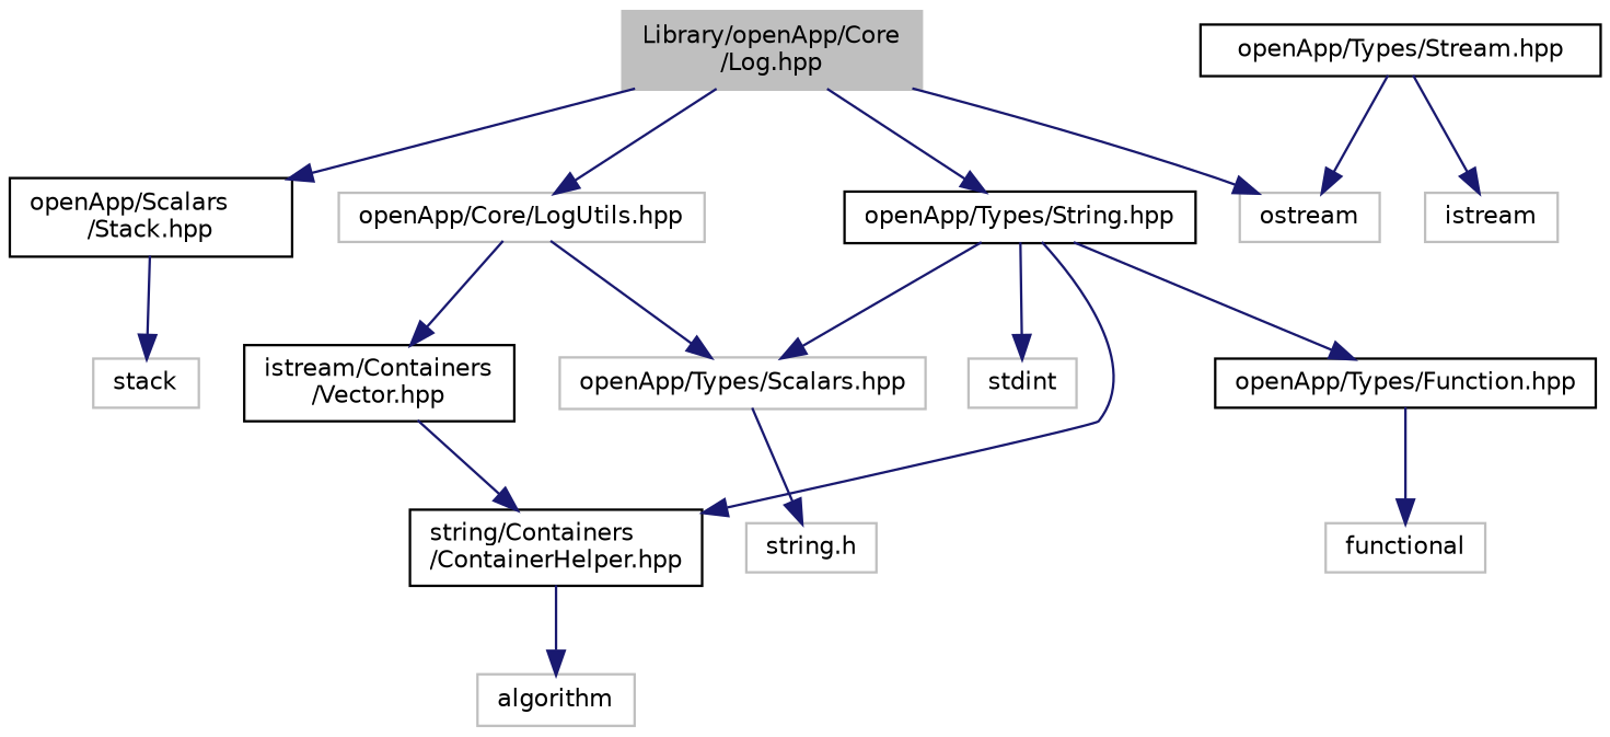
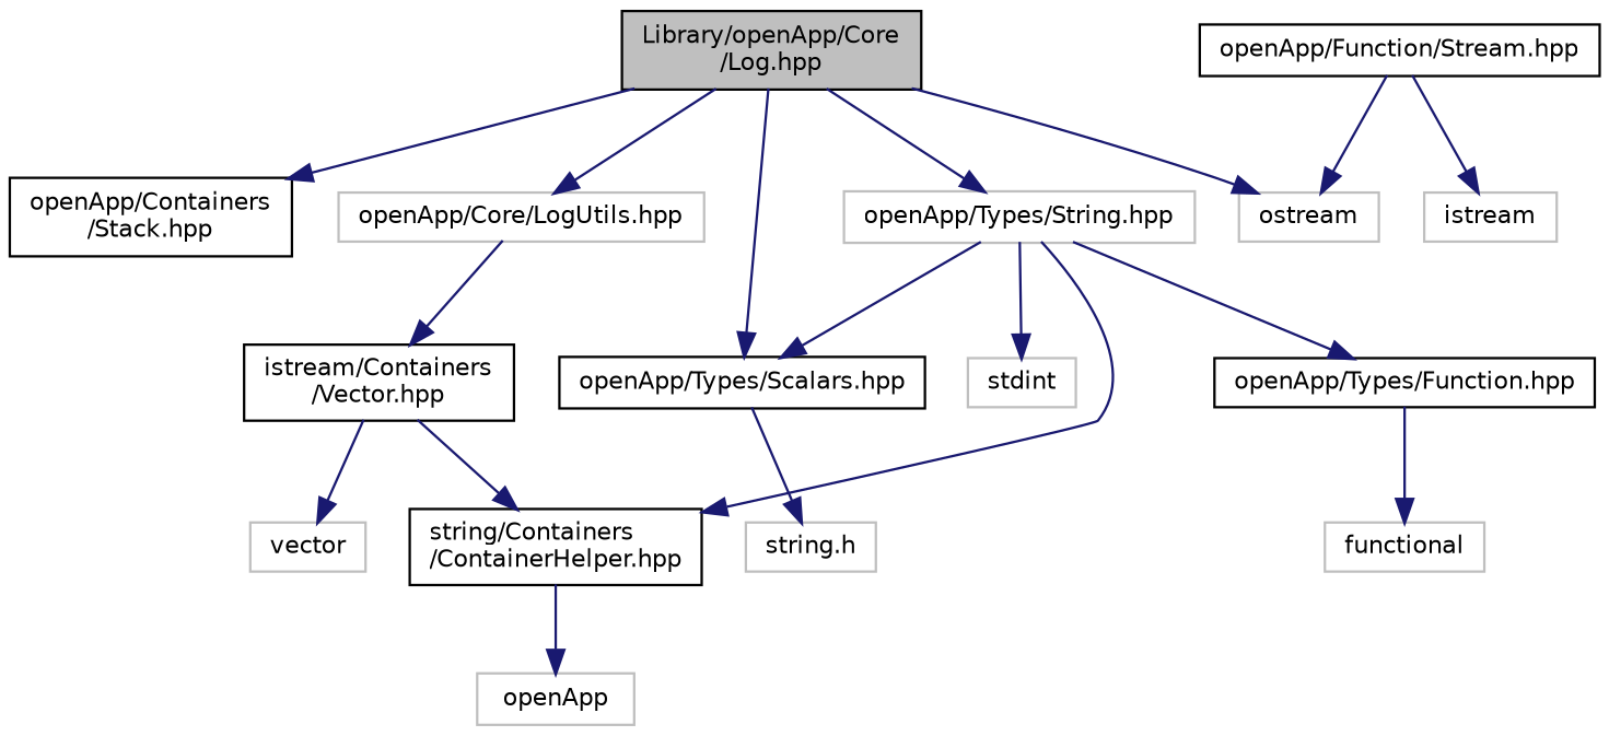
  digraph {
    node [color=grey75 fillcolor=white fontname=Helvetica fontsize=10 shape=record style=filled]
    edge [color=midnightblue fontname=Helvetica fontsize=10 labelfontname=Helvetica labelfontsize=10 style=solid]
-   n1 [fillcolor=grey75 fontcolor=black height=0.2 label="Library/openApp/Core\l/Log.hpp" width=0.4]
-   n2 [color=black height=0.2 label="openApp/Types/String.hpp" width=0.4]
+   n1 [color=black fillcolor=grey75 fontcolor=black height=0.2 label="Library/openApp/Core\l/Log.hpp" width=0.4]
+   n2 [height=0.2 label="openApp/Types/String.hpp" width=0.4]
    n3 [height=0.2 label="openApp/Core/LogUtils.hpp" width=0.4]
-   n4 [color=black height=0.2 label="openApp/Scalars\l/Stack.hpp" width=0.4]
+   n4 [color=black height=0.2 label="openApp/Containers\l/Stack.hpp" width=0.4]
    n5 [height=0.2 label=ostream width=0.4]
    n6 [height=0.2 label=stdint width=0.4]
-   n7 [height=0.2 label="openApp/Types/Scalars.hpp" width=0.4]
+   n7 [color=black height=0.2 label="openApp/Types/Scalars.hpp" width=0.4]
    n8 [color=black height=0.2 label="openApp/Types/Function.hpp" width=0.4]
    n9 [color=black height=0.2 label="string/Containers\l/ContainerHelper.hpp" width=0.4]
-   n10 [color=black height=0.2 label="openApp/Types/Stream.hpp" width=0.4]
+   n10 [color=black height=0.2 label="openApp/Function/Stream.hpp" width=0.4]
    n11 [height=0.2 label=istream width=0.4]
    n12 [color=black height=0.2 label="istream/Containers\l/Vector.hpp" width=0.4]
-   n13 [height=0.2 label=stack width=0.4]
    n14 [height=0.2 label="string.h" width=0.4]
    n15 [height=0.2 label=functional width=0.4]
-   n16 [height=0.2 label=algorithm width=0.4]
+   n16 [height=0.2 label=openApp width=0.4]
+   n17 [height=0.2 label=vector width=0.4]
    n1 -> n2
    n1 -> n3
    n1 -> n4
    n1 -> n5
    n2 -> n6
    n2 -> n7
    n2 -> n8
    n2 -> n9
-   n3 -> n7
+   n1 -> n7
    n3 -> n12
-   n4 -> n13
    n7 -> n14
    n8 -> n15
    n9 -> n16
    n10 -> n5
    n10 -> n11
    n12 -> n9
+   n12 -> n17
  }
